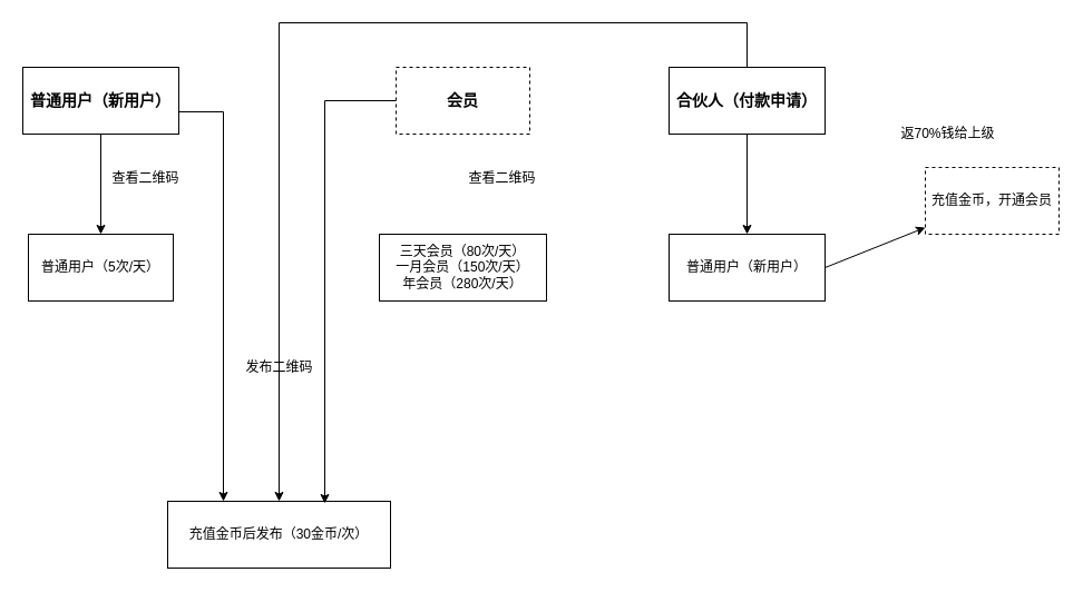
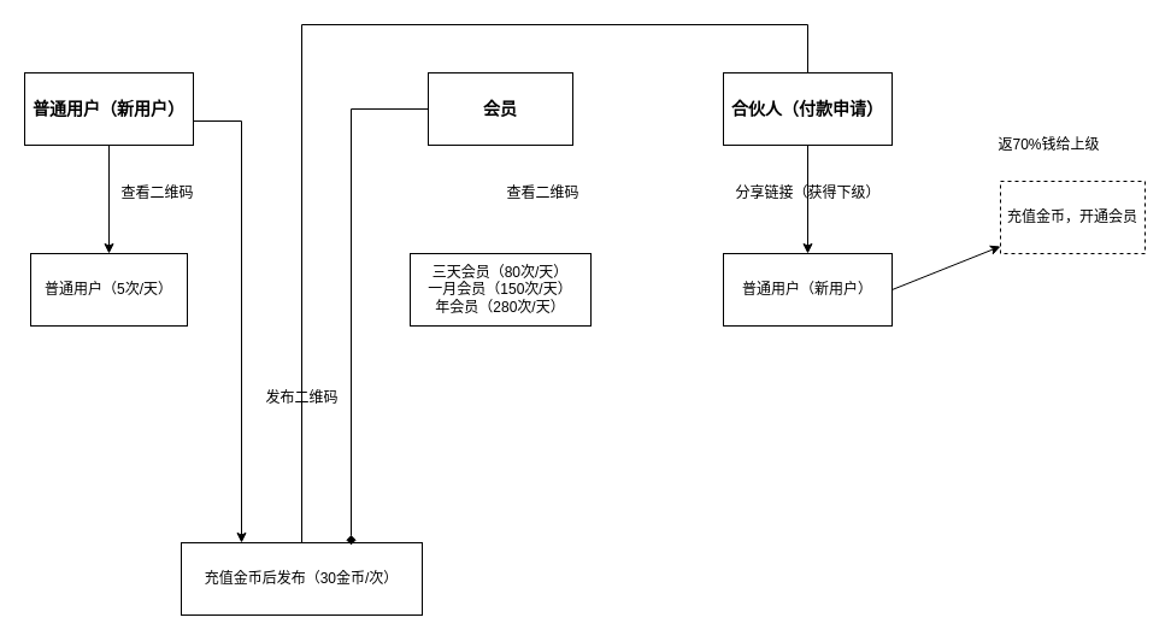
  <mxCell id="0" />
  <mxCell id="1" parent="0" />
  <mxCell id="2" value="" style="edgeStyle=orthogonalEdgeStyle;rounded=0;orthogonalLoop=1;jettySize=auto;html=1;" edge="1" parent="1" source="4" target="17"><mxGeometry relative="1" as="geometry" /></mxCell>
  <mxCell id="3" style="edgeStyle=orthogonalEdgeStyle;rounded=0;orthogonalLoop=1;jettySize=auto;html=1;" edge="1" parent="1" source="4" target="19"><mxGeometry relative="1" as="geometry"><Array as="points"><mxPoint x="200" y="100" /></Array></mxGeometry></mxCell>
  <mxCell id="4" value="普通用户（新用户）" style="rounded=0;whiteSpace=wrap;html=1;align=center;fontSize=14;fontStyle=1" vertex="1" parent="1"><mxGeometry x="20" y="60" width="140" height="60" as="geometry" /></mxCell>
- <mxCell id="5" style="edgeStyle=orthogonalEdgeStyle;rounded=0;orthogonalLoop=1;jettySize=auto;html=1;entryX=0.705;entryY=0.033;entryDx=0;entryDy=0;entryPerimeter=0;" edge="1" parent="1" source="6" target="19"><mxGeometry relative="1" as="geometry" /></mxCell>
- <mxCell id="6" value="会员" style="rounded=0;whiteSpace=wrap;html=1;fontSize=14;fontStyle=1;dashed=1;" vertex="1" parent="1"><mxGeometry x="355" y="60" width="120" height="60" as="geometry" /></mxCell>
+ <mxCell id="5" style="edgeStyle=orthogonalEdgeStyle;rounded=0;orthogonalLoop=1;jettySize=auto;html=1;entryX=0.705;entryY=0.033;entryDx=0;entryDy=0;entryPerimeter=0;endArrow=diamond;" edge="1" parent="1" source="6" target="19"><mxGeometry relative="1" as="geometry" /></mxCell>
+ <mxCell id="6" value="会员" style="rounded=0;whiteSpace=wrap;html=1;fontSize=14;fontStyle=1" vertex="1" parent="1"><mxGeometry x="355" y="60" width="120" height="60" as="geometry" /></mxCell>
  <mxCell id="7" value="" style="edgeStyle=orthogonalEdgeStyle;rounded=0;orthogonalLoop=1;jettySize=auto;html=1;" edge="1" parent="1" source="9" target="10"><mxGeometry relative="1" as="geometry" /></mxCell>
- <mxCell id="8" style="edgeStyle=orthogonalEdgeStyle;rounded=0;orthogonalLoop=1;jettySize=auto;html=1;fontSize=14;" edge="1" parent="1" source="9" target="19"><mxGeometry relative="1" as="geometry"><Array as="points"><mxPoint x="670" y="20" /><mxPoint x="250" y="20" /></Array></mxGeometry></mxCell>
+ <mxCell id="8" style="edgeStyle=orthogonalEdgeStyle;rounded=0;orthogonalLoop=1;jettySize=auto;html=1;fontSize=14;endArrow=none;" edge="1" parent="1" source="9" target="19"><mxGeometry relative="1" as="geometry"><Array as="points"><mxPoint x="670" y="20" /><mxPoint x="250" y="20" /></Array></mxGeometry></mxCell>
  <mxCell id="9" value="合伙人（付款申请）" style="rounded=0;whiteSpace=wrap;html=1;fontSize=14;fontStyle=1" vertex="1" parent="1"><mxGeometry x="600" y="60" width="140" height="60" as="geometry" /></mxCell>
  <mxCell id="10" value="普通用户（新用户）" style="rounded=0;whiteSpace=wrap;html=1;" vertex="1" parent="1"><mxGeometry x="600" y="210" width="140" height="60" as="geometry" /></mxCell>
  <mxCell id="11" value="" style="endArrow=classic;html=1;exitX=1;exitY=0.5;exitDx=0;exitDy=0;" edge="1" parent="1" source="10" target="12"><mxGeometry width="50" height="50" relative="1" as="geometry"><mxPoint x="560" y="240" as="sourcePoint" /><mxPoint x="820" y="170" as="targetPoint" /></mxGeometry></mxCell>
  <mxCell id="12" value="充值金币，开通会员" style="rounded=0;whiteSpace=wrap;html=1;dashed=1;" vertex="1" parent="1"><mxGeometry x="830" y="150" width="120" height="60" as="geometry" /></mxCell>
- <mxCell id="14" value="返70%钱给上级" style="text;html=1;align=center;verticalAlign=middle;resizable=0;points=[];autosize=1;" vertex="1" parent="1"><mxGeometry x="800" y="110" width="100" height="20" as="geometry" /></mxCell>
+ <mxCell id="13" value="&lt;span&gt;分享链接（获得下级）&lt;/span&gt;" style="text;html=1;align=center;verticalAlign=middle;resizable=0;points=[];autosize=1;" vertex="1" parent="1"><mxGeometry x="600" y="150" width="140" height="20" as="geometry" /></mxCell>
+ <mxCell id="14" value="返70%钱给上级" style="text;html=1;align=center;verticalAlign=middle;resizable=0;points=[];autosize=1;" vertex="1" parent="1"><mxGeometry x="820" y="110" width="100" height="20" as="geometry" /></mxCell>
  <mxCell id="15" value="三天会员（80次/天）&lt;br&gt;一月会员（150次/天）&lt;br&gt;年会员（280次/天）" style="rounded=0;whiteSpace=wrap;html=1;" vertex="1" parent="1"><mxGeometry x="340" y="210" width="150" height="60" as="geometry" /></mxCell>
  <mxCell id="16" value="查看二维码" style="text;html=1;align=center;verticalAlign=middle;resizable=0;points=[];autosize=1;" vertex="1" parent="1"><mxGeometry x="410" y="150" width="80" height="20" as="geometry" /></mxCell>
  <mxCell id="17" value="普通用户（5次/天）" style="rounded=0;whiteSpace=wrap;html=1;align=center;" vertex="1" parent="1"><mxGeometry x="25" y="210" width="130" height="60" as="geometry" /></mxCell>
  <mxCell id="18" value="查看二维码" style="text;html=1;align=center;verticalAlign=middle;resizable=0;points=[];autosize=1;" vertex="1" parent="1"><mxGeometry x="90" y="150" width="80" height="20" as="geometry" /></mxCell>
  <mxCell id="19" value="充值金币后发布（30金币/次）" style="whiteSpace=wrap;html=1;fillColor=none;" vertex="1" parent="1"><mxGeometry x="150" y="450" width="200" height="60" as="geometry" /></mxCell>
  <mxCell id="20" value="发布二维码" style="text;html=1;align=center;verticalAlign=middle;resizable=0;points=[];autosize=1;" vertex="1" parent="1"><mxGeometry x="210" y="320" width="80" height="20" as="geometry" /></mxCell>
